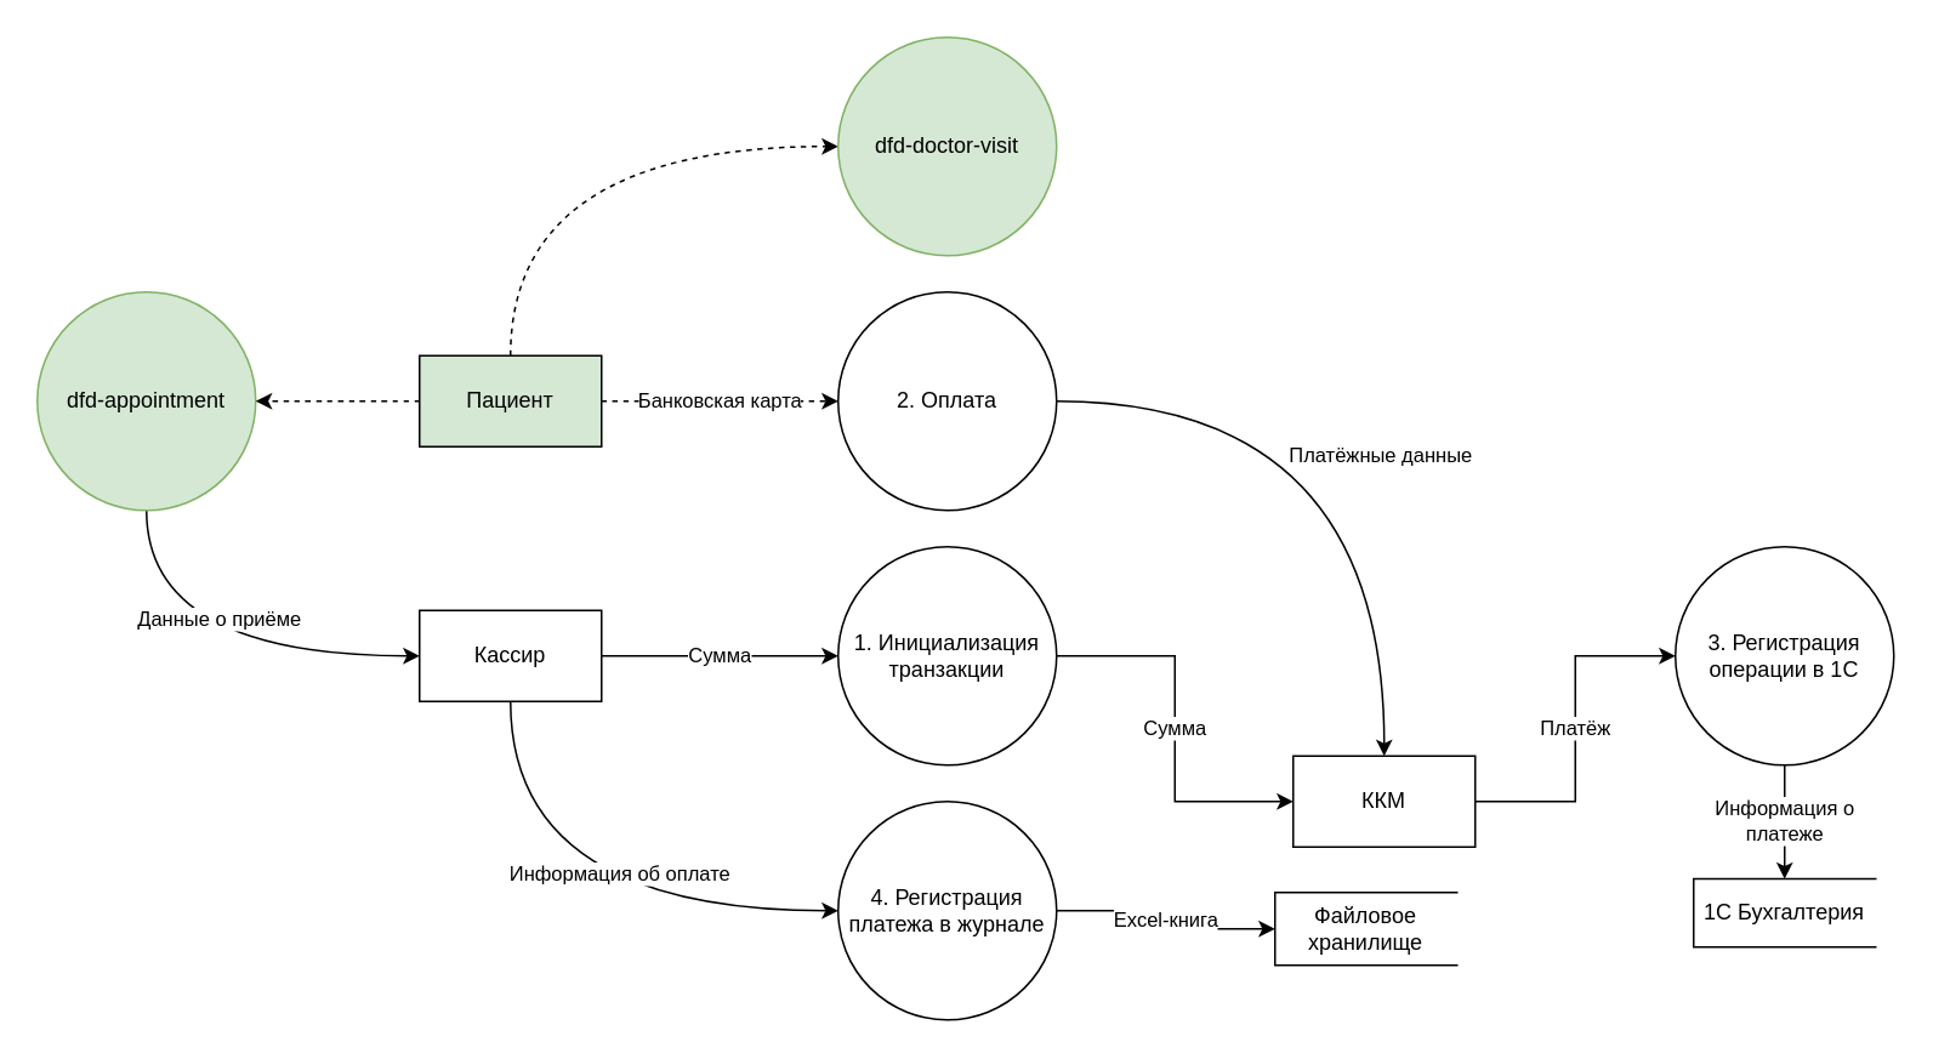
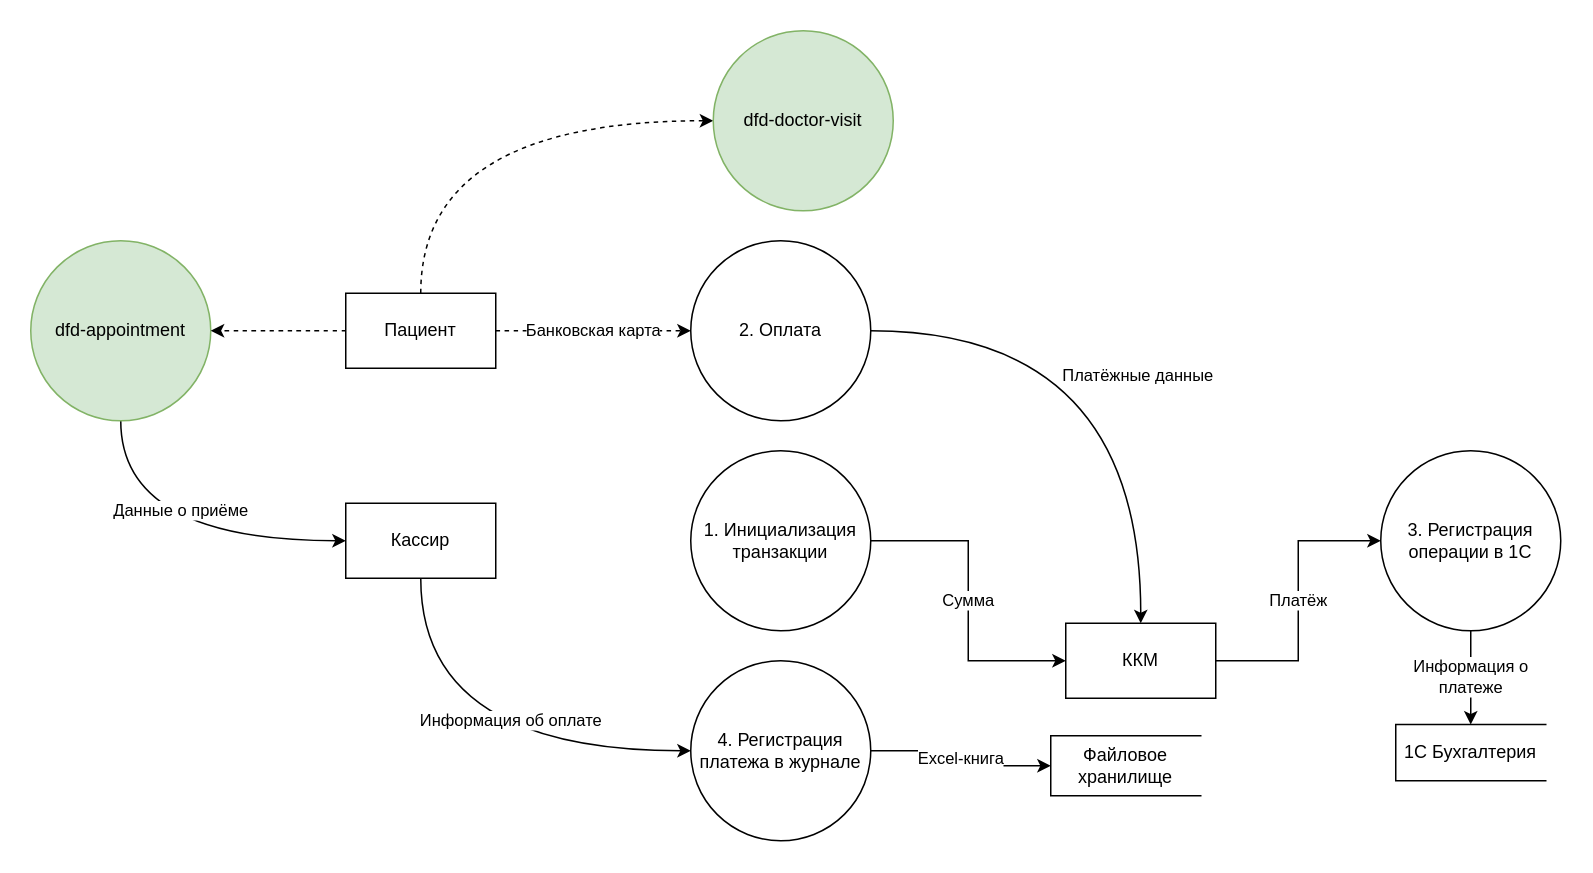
  <mxCell id="0" />
  <mxCell id="1" parent="0" />
- <mxCell id="2" value="Сумма" style="edgeStyle=orthogonalEdgeStyle;rounded=0;orthogonalLoop=1;jettySize=auto;html=1;entryX=0;entryY=0.5;entryDx=0;entryDy=0;" edge="1" parent="1" source="4" target="6"><mxGeometry relative="1" as="geometry" /></mxCell>
  <mxCell id="3" value="Информация об оплате" style="edgeStyle=orthogonalEdgeStyle;rounded=0;orthogonalLoop=1;jettySize=auto;html=1;curved=1;" edge="1" parent="1" source="4" target="22"><mxGeometry x="0.186" y="20" relative="1" as="geometry"><Array as="points"><mxPoint x="280" y="500" /></Array><mxPoint as="offset" /></mxGeometry></mxCell>
  <mxCell id="4" value="Кассир" style="html=1;dashed=0;whiteSpace=wrap;" vertex="1" parent="1"><mxGeometry x="230" y="335" width="100" height="50" as="geometry" /></mxCell>
  <mxCell id="5" value="Сумма" style="edgeStyle=orthogonalEdgeStyle;rounded=0;orthogonalLoop=1;jettySize=auto;html=1;entryX=0;entryY=0.5;entryDx=0;entryDy=0;" edge="1" parent="1" source="6" target="15"><mxGeometry relative="1" as="geometry" /></mxCell>
  <mxCell id="6" value="1. Инициализация транзакции" style="shape=ellipse;html=1;dashed=0;whiteSpace=wrap;perimeter=ellipsePerimeter;" vertex="1" parent="1"><mxGeometry x="460" y="300" width="120" height="120" as="geometry" /></mxCell>
  <mxCell id="7" value="Файловое хранилище" style="html=1;dashed=0;whiteSpace=wrap;shape=partialRectangle;right=0;" vertex="1" parent="1"><mxGeometry x="700" y="490" width="100" height="40" as="geometry" /></mxCell>
  <mxCell id="8" value="Данные о приёме" style="edgeStyle=orthogonalEdgeStyle;rounded=0;orthogonalLoop=1;jettySize=auto;html=1;curved=1;" edge="1" parent="1" source="9" target="4"><mxGeometry x="0.043" y="20" relative="1" as="geometry"><Array as="points"><mxPoint x="80" y="360" /></Array><mxPoint as="offset" /></mxGeometry></mxCell>
  <mxCell id="9" value="dfd-appointment" style="shape=ellipse;html=1;dashed=0;whiteSpace=wrap;perimeter=ellipsePerimeter;fillColor=#d5e8d4;strokeColor=#82b366;" vertex="1" parent="1"><mxGeometry x="20" y="160" width="120" height="120" as="geometry" /></mxCell>
  <mxCell id="10" style="edgeStyle=orthogonalEdgeStyle;rounded=0;orthogonalLoop=1;jettySize=auto;html=1;dashed=1;curved=1;" edge="1" parent="1" source="13" target="9"><mxGeometry relative="1" as="geometry" /></mxCell>
  <mxCell id="11" value="Банковская карта" style="edgeStyle=orthogonalEdgeStyle;rounded=0;orthogonalLoop=1;jettySize=auto;html=1;curved=1;dashed=1;" edge="1" parent="1" source="13" target="17"><mxGeometry relative="1" as="geometry" /></mxCell>
  <mxCell id="12" style="edgeStyle=orthogonalEdgeStyle;rounded=0;orthogonalLoop=1;jettySize=auto;html=1;curved=1;dashed=1;" edge="1" parent="1" source="13" target="23"><mxGeometry relative="1" as="geometry"><Array as="points"><mxPoint x="280" y="80" /></Array></mxGeometry></mxCell>
- <mxCell id="13" value="Пациент" style="html=1;dashed=0;whiteSpace=wrap;fillColor=#d5e8d4;" vertex="1" parent="1"><mxGeometry x="230" y="195" width="100" height="50" as="geometry" /></mxCell>
+ <mxCell id="13" value="Пациент" style="html=1;dashed=0;whiteSpace=wrap;" vertex="1" parent="1"><mxGeometry x="230" y="195" width="100" height="50" as="geometry" /></mxCell>
  <mxCell id="14" value="Платёж" style="edgeStyle=orthogonalEdgeStyle;rounded=0;orthogonalLoop=1;jettySize=auto;html=1;" edge="1" parent="1" source="15" target="19"><mxGeometry relative="1" as="geometry" /></mxCell>
  <mxCell id="15" value="ККМ" style="html=1;dashed=0;whiteSpace=wrap;" vertex="1" parent="1"><mxGeometry x="710" y="415" width="100" height="50" as="geometry" /></mxCell>
  <mxCell id="16" value="Платёжные данные" style="edgeStyle=orthogonalEdgeStyle;rounded=0;orthogonalLoop=1;jettySize=auto;html=1;entryX=0.5;entryY=0;entryDx=0;entryDy=0;curved=1;" edge="1" parent="1" source="17" target="15"><mxGeometry x="-0.051" y="-30" relative="1" as="geometry"><mxPoint as="offset" /></mxGeometry></mxCell>
  <mxCell id="17" value="2. Оплата" style="shape=ellipse;html=1;dashed=0;whiteSpace=wrap;perimeter=ellipsePerimeter;gradientColor=none;" vertex="1" parent="1"><mxGeometry x="460" y="160" width="120" height="120" as="geometry" /></mxCell>
  <mxCell id="18" value="Информация о&lt;div&gt;платеже&lt;/div&gt;" style="edgeStyle=orthogonalEdgeStyle;rounded=0;orthogonalLoop=1;jettySize=auto;html=1;" edge="1" parent="1" source="19" target="20"><mxGeometry relative="1" as="geometry" /></mxCell>
  <mxCell id="19" value="3. Регистрация операции в 1С" style="shape=ellipse;html=1;dashed=0;whiteSpace=wrap;perimeter=ellipsePerimeter;" vertex="1" parent="1"><mxGeometry x="920" y="300" width="120" height="120" as="geometry" /></mxCell>
  <mxCell id="20" value="1С Бухгалтерия" style="html=1;dashed=0;whiteSpace=wrap;shape=partialRectangle;right=0;" vertex="1" parent="1"><mxGeometry x="930" y="482.5" width="100" height="37.5" as="geometry" /></mxCell>
  <mxCell id="21" value="Excel-книга" style="edgeStyle=orthogonalEdgeStyle;rounded=0;orthogonalLoop=1;jettySize=auto;html=1;" edge="1" parent="1" source="22" target="7"><mxGeometry relative="1" as="geometry" /></mxCell>
  <mxCell id="22" value="4. Регистрация платежа в журнале" style="shape=ellipse;html=1;dashed=0;whiteSpace=wrap;perimeter=ellipsePerimeter;" vertex="1" parent="1"><mxGeometry x="460" y="440" width="120" height="120" as="geometry" /></mxCell>
- <mxCell id="23" value="dfd-doctor-visit" style="shape=ellipse;html=1;dashed=0;whiteSpace=wrap;perimeter=ellipsePerimeter;fillColor=#d5e8d4;strokeColor=#82b366;" vertex="1" parent="1"><mxGeometry x="460" y="20" width="120" height="120" as="geometry" /></mxCell>
+ <mxCell id="23" value="dfd-doctor-visit" style="shape=ellipse;html=1;dashed=0;whiteSpace=wrap;perimeter=ellipsePerimeter;fillColor=#d5e8d4;strokeColor=#82b366;" vertex="1" parent="1"><mxGeometry x="475" y="20" width="120" height="120" as="geometry" /></mxCell>
